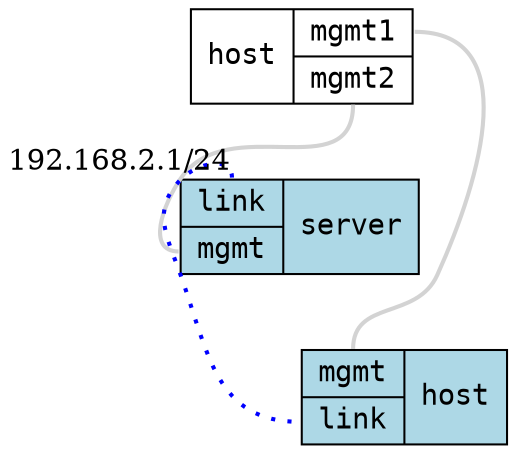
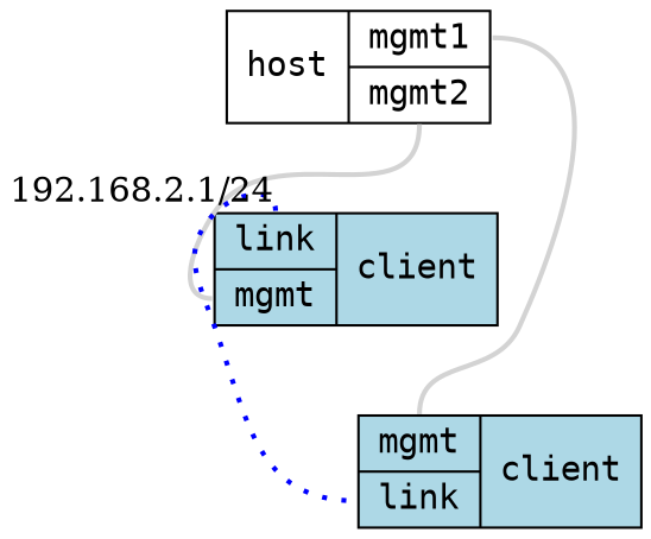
  graph {
    node [fontname="DejaVu Sans Mono, Book" requires=infix shape=record style=filled fillcolor=lightblue]
    edge [color=lightgrey fontname="DejaVu Serif, Book" headport=mgmt penwidth=2 requires=mgmt]
    n1 [label="host | { <mgmt1> mgmt1 | <mgmt2> mgmt2 }" requires=controller fillcolor=white]
-   n2 [label="{ <link> link | <mgmt> mgmt  } | server"]
-   n3 [label="{ <mgmt> mgmt | <link> link} | host"]
+   n2 [label="{ <link> link | <mgmt> mgmt  } | client"]
+   n3 [label="{ <mgmt> mgmt | <link> link} | client"]
    n1 -- n2 [tailport=mgmt2]
    n1 -- n3 [tailport=mgmt1]
    n2 -- n3 [color=blue fontcolor=black headport=link taillabel="192.168.2.1/24" tailport=link style=dotted requires=""]
  }
